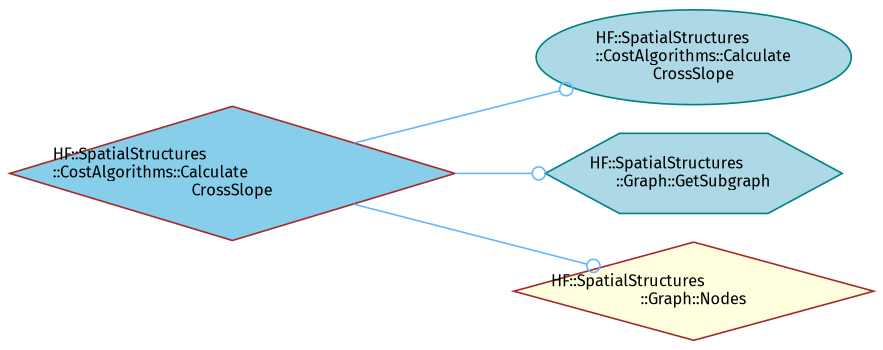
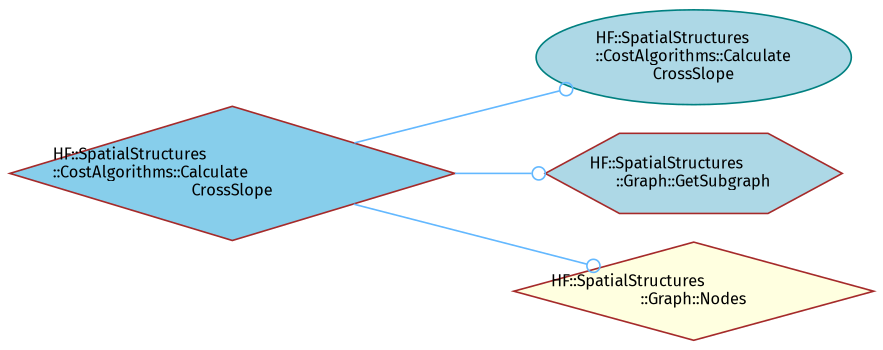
  digraph {
    rankdir=LR
    fontname="Fira Sans"
    node [color=brown fillcolor=lightblue fontname="Fira Sans" fontsize=10 shape=diamond style=filled]
    edge [color=steelblue1 fontname="Fira Sans" fontsize=10 labelfontname=Helvetica labelfontsize=10 style=solid arrowhead=odot]
    n1 [fillcolor=skyblue fontcolor=black height=0.2 label="HF::SpatialStructures\l::CostAlgorithms::Calculate\lCrossSlope" width=0.4]
    n2 [color=teal height=0.2 label="HF::SpatialStructures\l::CostAlgorithms::Calculate\lCrossSlope" shape=ellipse width=0.4]
-   n3 [color=teal height=0.2 label="HF::SpatialStructures\l::Graph::GetSubgraph" shape=hexagon width=0.4]
+   n3 [height=0.2 label="HF::SpatialStructures\l::Graph::GetSubgraph" shape=hexagon width=0.4]
    n4 [fillcolor=lightyellow height=0.2 label="HF::SpatialStructures\l::Graph::Nodes" width=0.4]
    n1 -> n2
    n1 -> n3
    n1 -> n4
  }
